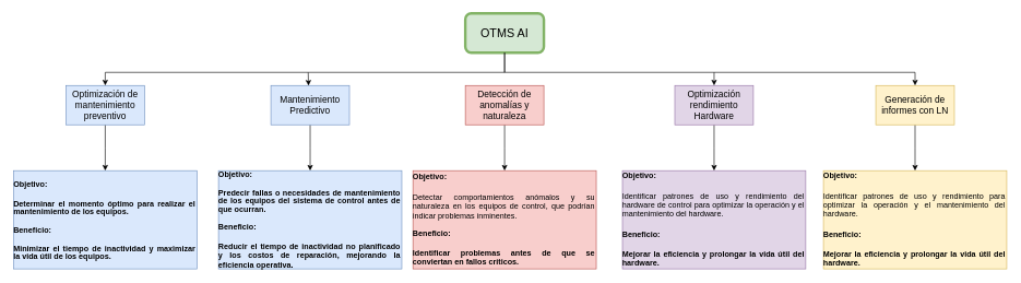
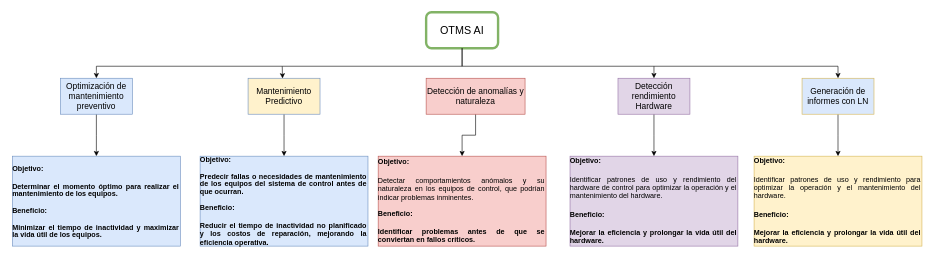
  <mxCell id="0" />
  <mxCell id="1" parent="0" />
- <mxCell id="2" value="OTMS AI" style="rounded=1;whiteSpace=wrap;html=1;fillColor=#d5e8d4;strokeColor=#82b366;strokeWidth=4;fontSize=18;" vertex="1" parent="1"><mxGeometry x="710" y="20" width="120" height="60" as="geometry" /></mxCell>
+ <mxCell id="2" value="OTMS AI" style="rounded=1;whiteSpace=wrap;html=1;fillColor=#ffffff;strokeColor=#82b366;strokeWidth=4;fontSize=18;" vertex="1" parent="1"><mxGeometry x="710" y="20" width="120" height="60" as="geometry" /></mxCell>
  <mxCell id="3" value="" style="edgeStyle=elbowEdgeStyle;rounded=0;orthogonalLoop=1;jettySize=auto;elbow=vertical;html=1;" edge="1" parent="1" source="4" target="21"><mxGeometry relative="1" as="geometry" /></mxCell>
- <mxCell id="4" value="Mantenimiento Predictivo" style="rounded=0;whiteSpace=wrap;html=1;fontSize=14;fillColor=#dae8fc;strokeColor=#6c8ebf;" vertex="1" parent="1"><mxGeometry x="413" y="130" width="120" height="60" as="geometry" /></mxCell>
+ <mxCell id="4" value="Mantenimiento Predictivo" style="rounded=0;whiteSpace=wrap;html=1;fontSize=14;fillColor=#fff2cc;strokeColor=#6c8ebf;" vertex="1" parent="1"><mxGeometry x="413" y="130" width="120" height="60" as="geometry" /></mxCell>
  <mxCell id="5" value="" style="edgeStyle=elbowEdgeStyle;rounded=0;orthogonalLoop=1;jettySize=auto;elbow=vertical;html=1;" edge="1" parent="1" source="6" target="18"><mxGeometry relative="1" as="geometry" /></mxCell>
- <mxCell id="6" value="Optimización rendimiento Hardware" style="rounded=0;whiteSpace=wrap;html=1;fontSize=14;fillColor=#e1d5e7;strokeColor=#9673a6;" vertex="1" parent="1"><mxGeometry x="1030" y="130" width="120" height="60" as="geometry" /></mxCell>
+ <mxCell id="6" value="Detección rendimiento Hardware" style="rounded=0;whiteSpace=wrap;html=1;fontSize=14;fillColor=#e1d5e7;strokeColor=#9673a6;" vertex="1" parent="1"><mxGeometry x="1030" y="130" width="120" height="60" as="geometry" /></mxCell>
  <mxCell id="7" value="" style="edgeStyle=elbowEdgeStyle;rounded=0;orthogonalLoop=1;jettySize=auto;elbow=vertical;html=1;" edge="1" parent="1" source="8" target="19"><mxGeometry relative="1" as="geometry" /></mxCell>
- <mxCell id="8" value="Detección de anomalías y naturaleza" style="rounded=0;whiteSpace=wrap;html=1;fontSize=14;fillColor=#f8cecc;strokeColor=#b85450;" vertex="1" parent="1"><mxGeometry x="710" y="130" width="120" height="60" as="geometry" /></mxCell>
+ <mxCell id="8" value="Detección de anomalías y naturaleza" style="rounded=0;whiteSpace=wrap;html=1;fontSize=14;fillColor=#f8cecc;strokeColor=#b85450;" vertex="1" parent="1"><mxGeometry x="710" y="130" width="165" height="60" as="geometry" /></mxCell>
  <mxCell id="9" value="" style="endArrow=classic;html=1;rounded=0;exitX=0.5;exitY=1;exitDx=0;exitDy=0;entryX=0.479;entryY=0.005;entryDx=0;entryDy=0;entryPerimeter=0;" edge="1" parent="1" target="4"><mxGeometry width="50" height="50" relative="1" as="geometry"><mxPoint y="80" as="sourcePoint" x="770" /><mxPoint x="472" y="130" as="targetPoint" /><Array as="points"><mxPoint y="110" x="770" /><mxPoint x="470" y="110" /></Array></mxGeometry></mxCell>
  <mxCell id="10" value="" style="edgeStyle=none;orthogonalLoop=1;jettySize=auto;html=1;rounded=0;entryX=0.5;entryY=0;entryDx=0;entryDy=0;" edge="1" parent="1" target="6"><mxGeometry width="80" relative="1" as="geometry"><mxPoint y="80" as="sourcePoint" x="770" /><mxPoint x="800" y="120" as="targetPoint" /><Array as="points"><mxPoint y="110" x="770" /><mxPoint x="1090" y="110" /></Array></mxGeometry></mxCell>
  <mxCell id="11" value="" style="edgeStyle=elbowEdgeStyle;rounded=0;orthogonalLoop=1;jettySize=auto;elbow=vertical;html=1;" edge="1" parent="1" source="12" target="13"><mxGeometry relative="1" as="geometry" /></mxCell>
  <mxCell id="12" value="Optimización de mantenimiento preventivo" style="rounded=0;whiteSpace=wrap;html=1;fontSize=14;fillColor=#dae8fc;strokeColor=#6c8ebf;" vertex="1" parent="1"><mxGeometry x="100" y="130" width="120" height="60" as="geometry" /></mxCell>
  <mxCell id="13" value="&lt;h4 style=&quot;text-align: justify;&quot;&gt;Objetivo:&lt;/h4&gt;&lt;h4 style=&quot;text-align: justify; line-height: 100%;&quot;&gt;Determinar el momento óptimo para realizar el mantenimiento de los equipos.&amp;nbsp;&lt;/h4&gt;&lt;h4 style=&quot;text-align: justify; line-height: 100%;&quot;&gt;Beneficio:&lt;/h4&gt;&lt;h4 style=&quot;text-align: justify; line-height: 12px;&quot;&gt;Minimizar el tiempo de inactividad y maximizar la vida útil de los equipos.&lt;/h4&gt;" style="rounded=0;whiteSpace=wrap;html=1;fontSize=12;fillColor=#dae8fc;strokeColor=#6c8ebf;align=right;verticalAlign=middle;" vertex="1" parent="1"><mxGeometry x="20" y="260" width="280" height="150" as="geometry" /></mxCell>
  <mxCell id="14" value="" style="edgeStyle=elbowEdgeStyle;orthogonalLoop=1;jettySize=auto;html=1;rounded=0;elbow=vertical;entryX=0.5;entryY=0;entryDx=0;entryDy=0;" edge="1" parent="1" target="12"><mxGeometry width="80" relative="1" as="geometry"><mxPoint x="470" y="110" as="sourcePoint" /><mxPoint x="320" y="90" as="targetPoint" /><Array as="points"><mxPoint x="300" y="110" /></Array></mxGeometry></mxCell>
  <mxCell id="15" value="" style="edgeStyle=elbowEdgeStyle;rounded=0;orthogonalLoop=1;jettySize=auto;elbow=vertical;html=1;" edge="1" parent="1" source="16" target="20"><mxGeometry relative="1" as="geometry" /></mxCell>
- <mxCell id="16" value="Generación de informes con LN" style="rounded=0;whiteSpace=wrap;html=1;fontSize=14;fillColor=#fff2cc;strokeColor=#d6b656;" vertex="1" parent="1"><mxGeometry x="1337" y="130" width="120" height="60" as="geometry" /></mxCell>
+ <mxCell id="16" value="Generación de informes con LN" style="rounded=0;whiteSpace=wrap;html=1;fontSize=14;fillColor=#dae8fc;strokeColor=#d6b656;" vertex="1" parent="1"><mxGeometry x="1337" y="130" width="120" height="60" as="geometry" /></mxCell>
  <mxCell id="17" value="" style="edgeStyle=elbowEdgeStyle;orthogonalLoop=1;jettySize=auto;html=1;rounded=0;elbow=vertical;entryX=0.5;entryY=0;entryDx=0;entryDy=0;" edge="1" parent="1" target="16"><mxGeometry width="80" relative="1" as="geometry"><mxPoint x="1090" y="110" as="sourcePoint" /><mxPoint x="1400" y="130" as="targetPoint" /><Array as="points"><mxPoint x="1260" y="110" /></Array></mxGeometry></mxCell>
  <mxCell id="18" value="&lt;h4 style=&quot;text-align: justify;&quot;&gt;Objetivo:&lt;/h4&gt;&lt;p style=&quot;text-align: justify;&quot;&gt;Identificar patrones de uso y rendimiento del hardware de control para optimizar la operación y el mantenimiento del hardware.&lt;/p&gt;&lt;h4 style=&quot;text-align: justify;&quot;&gt;Beneficio:&lt;/h4&gt;&lt;h4 style=&quot;text-align: justify;&quot;&gt;Mejorar la eficiencia y prolongar la vida útil del hardware.&lt;/h4&gt;" style="rounded=0;whiteSpace=wrap;html=1;fontSize=12;fillColor=#e1d5e7;strokeColor=#9673a6;align=right;verticalAlign=middle;" vertex="1" parent="1"><mxGeometry x="950" y="260" width="280" height="150" as="geometry" /></mxCell>
  <mxCell id="19" value="&lt;h4 style=&quot;text-align: justify;&quot;&gt;Objetivo:&lt;/h4&gt;&lt;p style=&quot;text-align: justify;&quot;&gt;&lt;span style=&quot;background-color: initial; text-align: right;&quot;&gt;Detectar comportamientos anómalos y su naturaleza en los equipos de control, que podrían indicar problemas inminentes.&lt;/span&gt;&lt;/p&gt;&lt;p style=&quot;text-align: justify;&quot;&gt;&lt;b&gt;&lt;span style=&quot;background-color: initial;&quot;&gt;Beneficio:&lt;/span&gt;&lt;br&gt;&lt;/b&gt;&lt;/p&gt;&lt;h4 style=&quot;text-align: justify;&quot;&gt;Identificar problemas antes de que se conviertan en fallos críticos.&lt;/h4&gt;" style="rounded=0;whiteSpace=wrap;html=1;fontSize=12;fillColor=#f8cecc;strokeColor=#b85450;align=right;verticalAlign=middle;" vertex="1" parent="1"><mxGeometry x="630" y="260" width="280" height="150" as="geometry" /></mxCell>
  <mxCell id="20" value="&lt;h4 style=&quot;text-align: justify;&quot;&gt;Objetivo:&lt;/h4&gt;&lt;p style=&quot;text-align: justify;&quot;&gt;Identificar patrones de uso y rendimiento para optimizar la operación y el mantenimiento del hardware.&lt;/p&gt;&lt;h4 style=&quot;text-align: justify;&quot;&gt;Beneficio:&lt;/h4&gt;&lt;h4 style=&quot;text-align: justify;&quot;&gt;Mejorar la eficiencia y prolongar la vida útil del hardware.&lt;/h4&gt;" style="rounded=0;whiteSpace=wrap;html=1;fontSize=12;fillColor=#fff2cc;strokeColor=#d6b656;align=right;verticalAlign=middle;" vertex="1" parent="1"><mxGeometry x="1257" y="260" width="280" height="150" as="geometry" /></mxCell>
  <mxCell id="21" value="&lt;h4 style=&quot;text-align: justify;&quot;&gt;Objetivo:&lt;/h4&gt;&lt;h4 style=&quot;text-align: justify; line-height: 100%;&quot;&gt;Predecir fallas o necesidades de mantenimiento de los equipos del sistema de control antes de que ocurran.&lt;/h4&gt;&lt;h4 style=&quot;text-align: justify; line-height: 100%;&quot;&gt;Beneficio:&lt;/h4&gt;&lt;h4 style=&quot;text-align: justify;&quot;&gt;Reducir el tiempo de inactividad no planificado y los costos de reparación, mejorando la eficiencia operativa.&lt;/h4&gt;" style="rounded=0;whiteSpace=wrap;html=1;fontSize=12;fillColor=#dae8fc;strokeColor=#6c8ebf;align=right;verticalAlign=middle;" vertex="1" parent="1"><mxGeometry x="333" y="260" width="280" height="150" as="geometry" /></mxCell>
